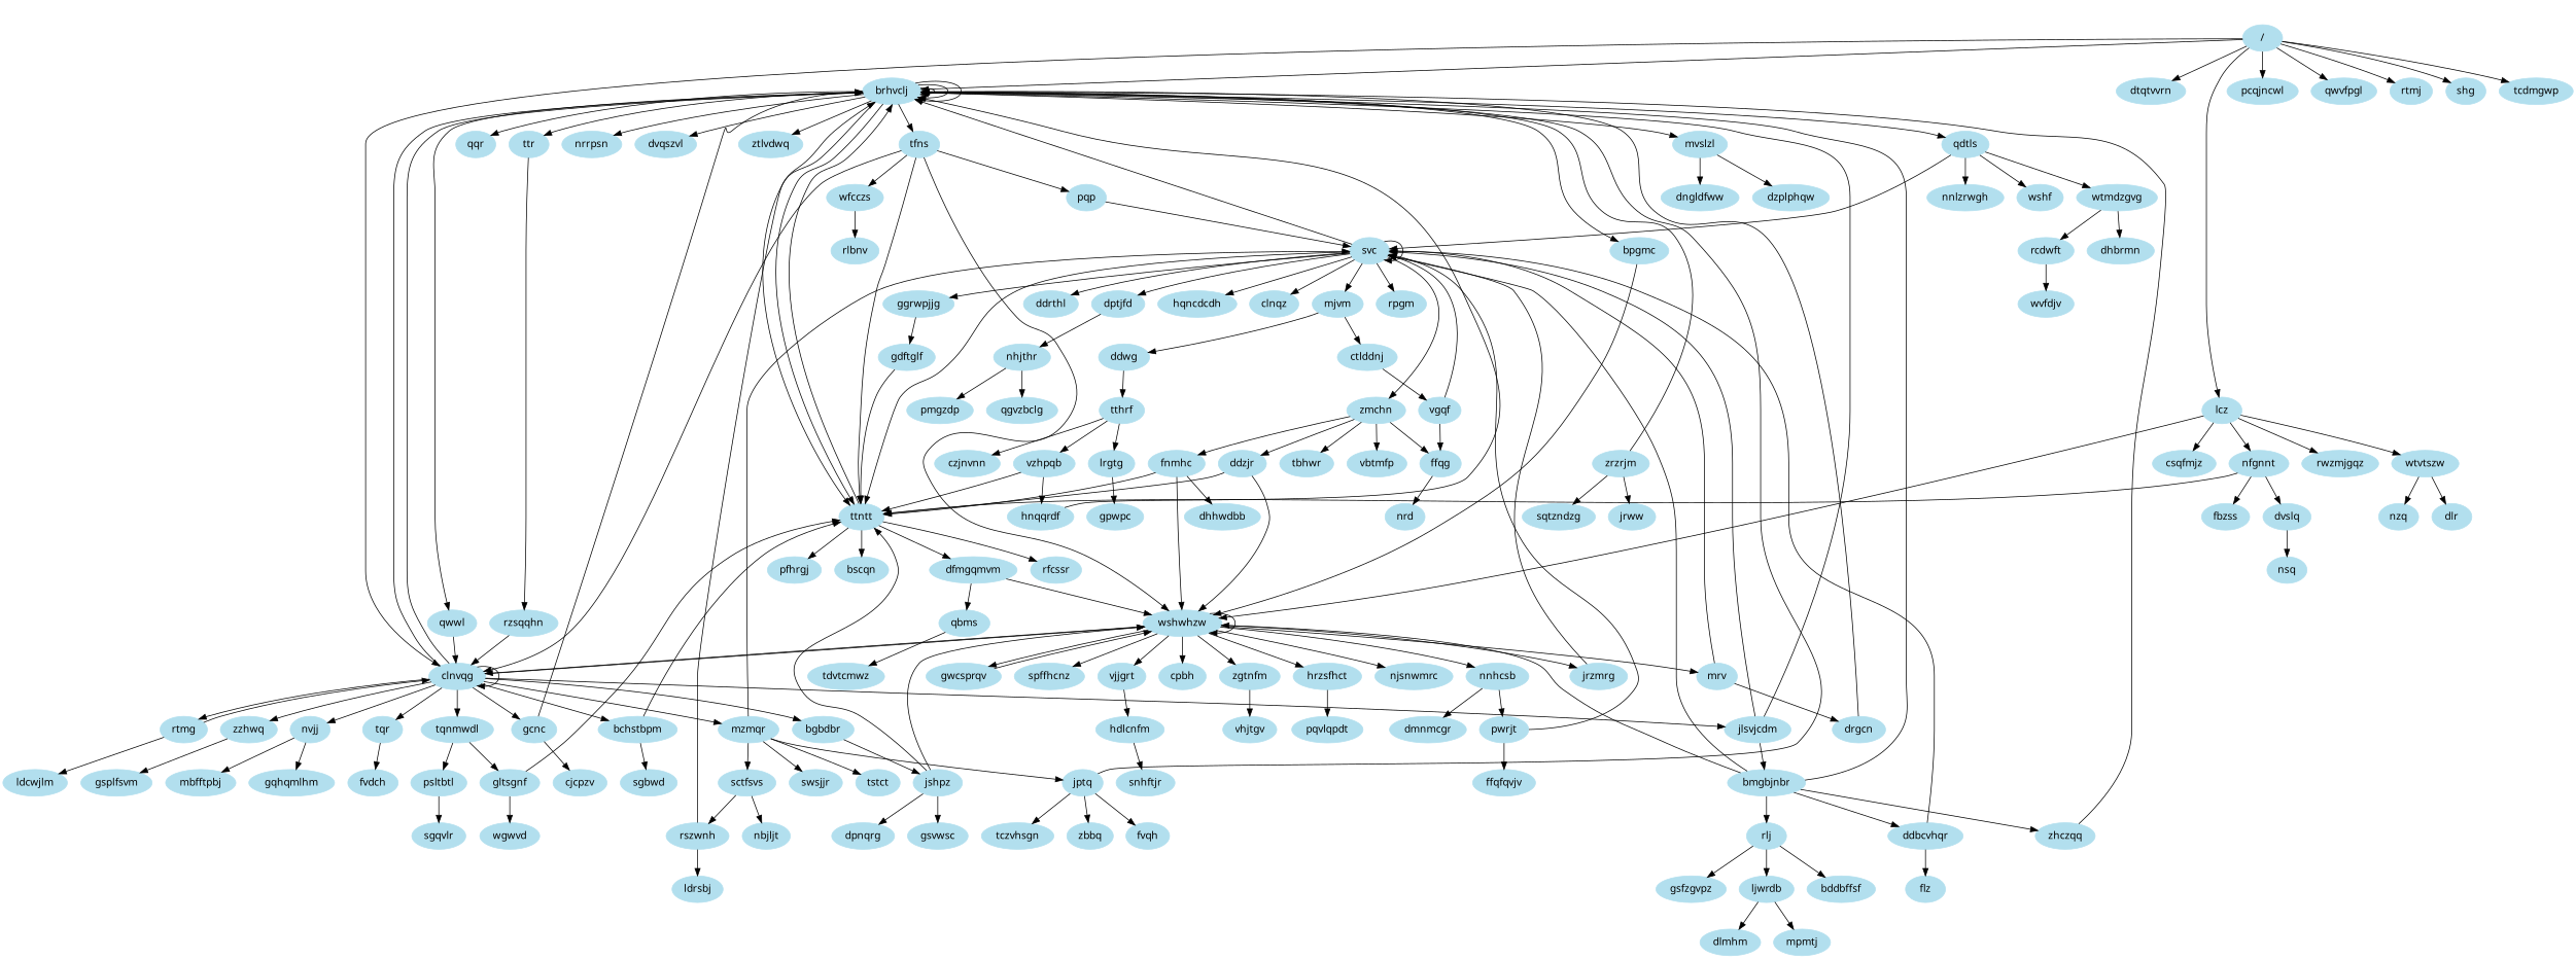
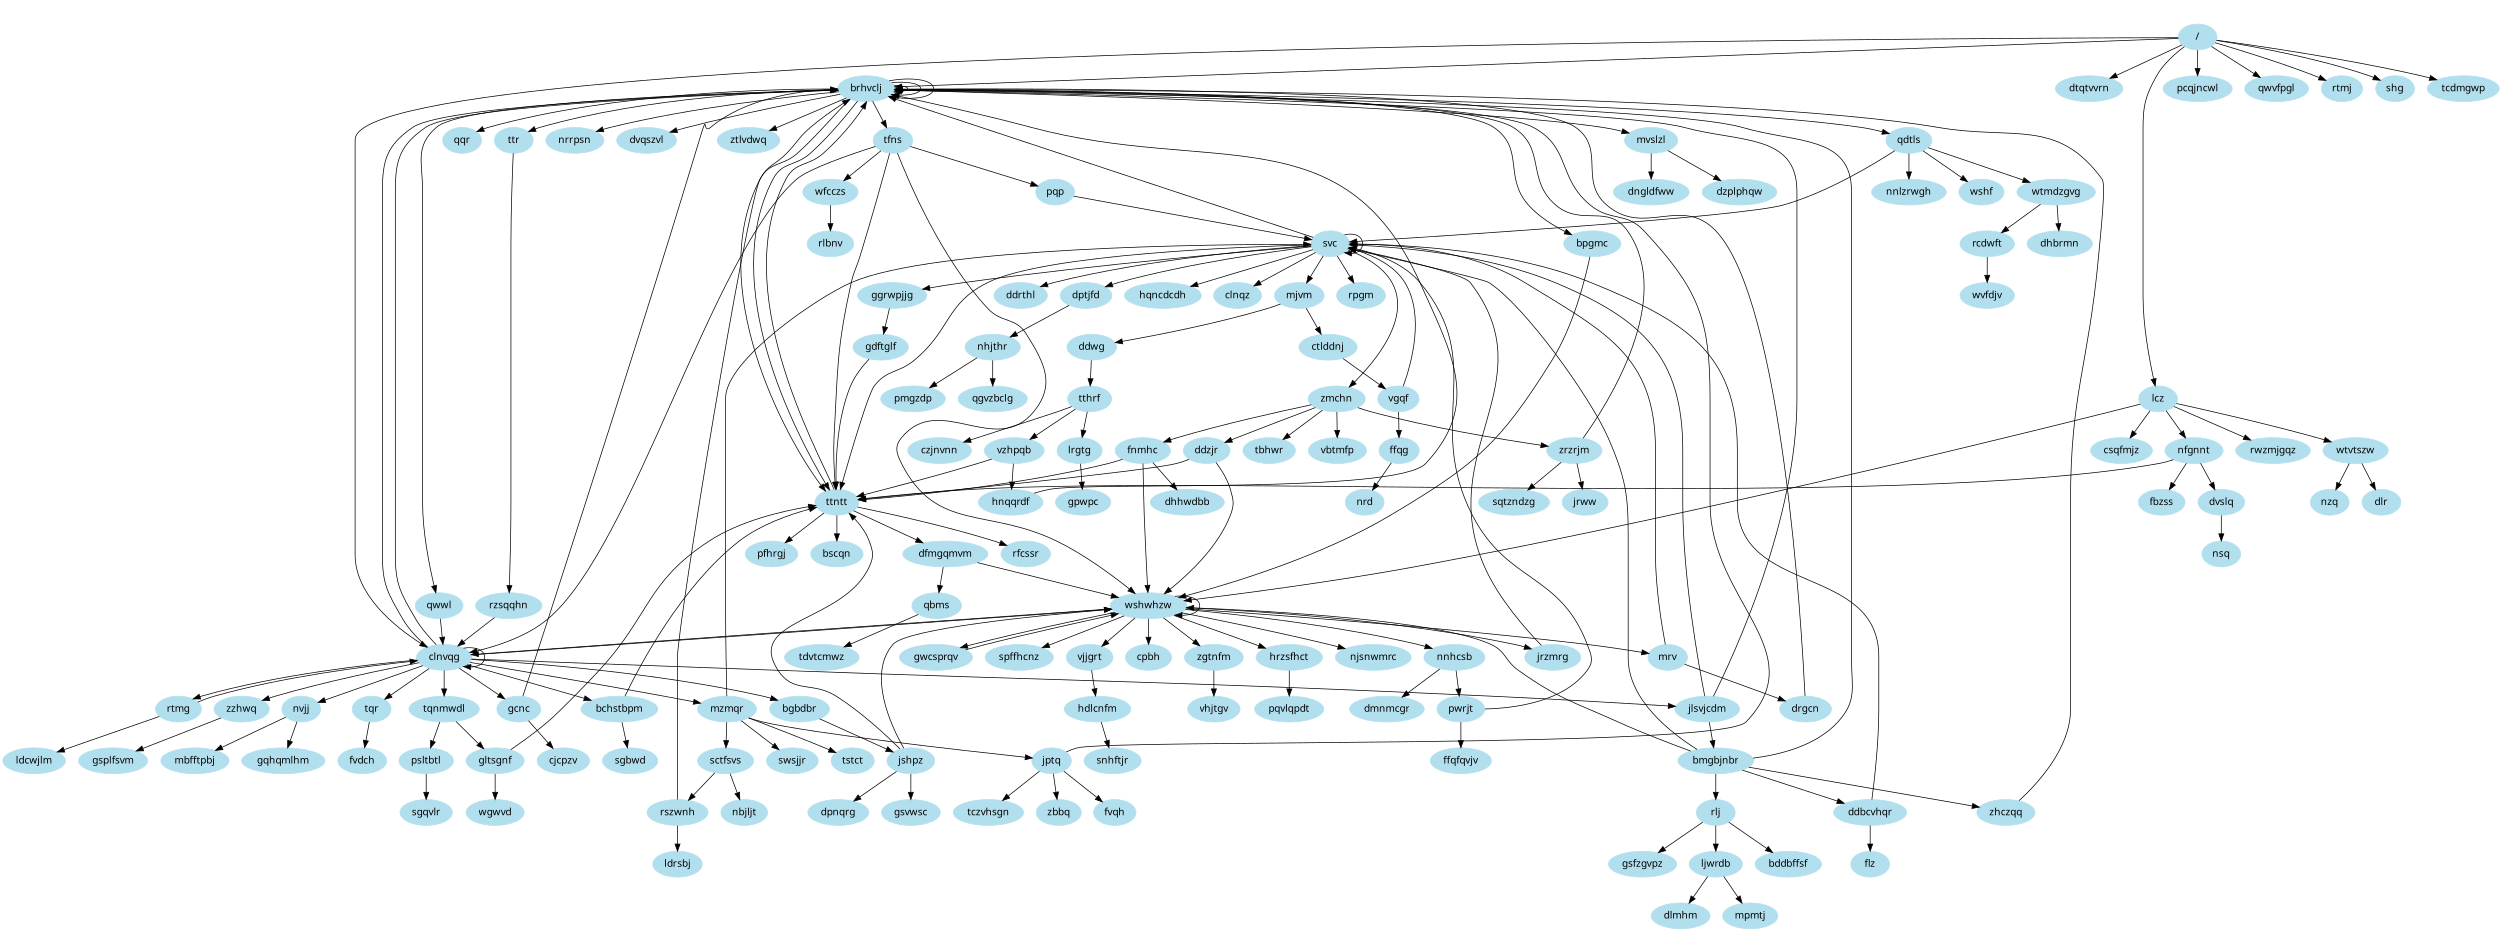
  digraph {
    fontname="Noto Sans"
    node [color=lightblue2 fontname="Noto Sans" style=filled]
    edge [fontname="Noto Sans"]
    "/"
    brhvclj
    clnvqg
    dtqtvvrn
    lcz
    pcqjncwl
    qwvfpgl
    rtmj
    shg
    tcdmgwp
    mvslzl
    qdtls
    tfns
    ttntt
    qqr
    qwwl
    bpgmc
    nrrpsn
    dvqszvl
    ttr
    ztlvdwq
    wshwhzw
    bchstbpm
    bgbdbr
    gcnc
    zzhwq
    jlsvjcdm
    nvjj
    tqr
    mzmqr
    rtmg
    tqnmwdl
    csqfmjz
    nfgnnt
    rwzmjgqz
    wtvtszw
    dngldfww
    dzplphqw
    nnlzrwgh
    svc
    wshf
    wtmdzgvg
    pqp
    wfcczs
    dfmgqmvm
    rfcssr
    pfhrgj
    bscqn
    rzsqqhn
    ddrthl
    dptjfd
    hqncdcdh
    clnqz
    ggrwpjjg
    mjvm
    zmchn
    rpgm
    dhbrmn
    rcdwft
    nhjthr
    gdftglf
    ctlddnj
    ddwg
    ddzjr
    fnmhc
    tbhwr
    vbtmfp
    zrzrjm
    wvfdjv
    cpbh
    mrv
    zgtnfm
    hrzsfhct
    vjjgrt
    njsnwmrc
    nnhcsb
    gwcsprqv
    spffhcnz
    jrzmrg
    rlbnv
    sgbwd
    jshpz
    cjcpzv
    gsplfsvm
    bmgbjnbr
    gqhqmlhm
    mbfftpbj
    fvdch
    jptq
    sctfsvs
    swsjjr
    tstct
    ldcwjlm
    gltsgnf
    psltbtl
    qbms
    tdvtcmwz
    drgcn
    vhjtgv
    pqvlqpdt
    hdlcnfm
    dmnmcgr
    pwrjt
    dpnqrg
    gsvwsc
    ddbcvhqr
    rlj
    zhczqq
    flz
    bddbffsf
    gsfzgvpz
    ljwrdb
    pmgzdp
    qgvzbclg
    dlmhm
    mpmtj
    snhftjr
    vgqf
    tthrf
    ffqg
    nrd
    czjnvnn
    lrgtg
    vzhpqb
    gpwpc
    hnqqrdf
    dhhwdbb
    jrww
    sqtzndzg
    ffqfqvjv
    fvqh
    tczvhsgn
    zbbq
    nbjljt
    rszwnh
    ldrsbj
    wgwvd
    sgqvlr
    dvslq
    fbzss
    dlr
    nzq
    nsq
    "/" -> brhvclj
    "/" -> clnvqg
    "/" -> dtqtvvrn
    "/" -> lcz
    "/" -> pcqjncwl
    "/" -> qwvfpgl
    "/" -> rtmj
    "/" -> shg
    "/" -> tcdmgwp
    brhvclj -> brhvclj
    brhvclj -> brhvclj
    brhvclj -> brhvclj
    brhvclj -> mvslzl
    brhvclj -> qdtls
    brhvclj -> tfns
    brhvclj -> ttntt
    brhvclj -> ttntt
    brhvclj -> qqr
    brhvclj -> qwwl
    brhvclj -> bpgmc
    brhvclj -> nrrpsn
    brhvclj -> dvqszvl
    brhvclj -> ttr
    brhvclj -> ztlvdwq
    clnvqg -> brhvclj
    clnvqg -> brhvclj
    clnvqg -> clnvqg
    clnvqg -> wshwhzw
    clnvqg -> bchstbpm
    clnvqg -> bgbdbr
    clnvqg -> gcnc
    clnvqg -> zzhwq
    clnvqg -> jlsvjcdm
    clnvqg -> nvjj
    clnvqg -> tqr
    clnvqg -> mzmqr
    clnvqg -> rtmg
    clnvqg -> tqnmwdl
    lcz -> wshwhzw
    lcz -> csqfmjz
    lcz -> nfgnnt
    lcz -> rwzmjgqz
    lcz -> wtvtszw
    mvslzl -> dngldfww
    mvslzl -> dzplphqw
    qdtls -> nnlzrwgh
    qdtls -> svc
    qdtls -> wshf
    qdtls -> wtmdzgvg
    tfns -> clnvqg
    tfns -> ttntt
    tfns -> wshwhzw
    tfns -> pqp
    tfns -> wfcczs
    ttntt -> brhvclj
    ttntt -> dfmgqmvm
    ttntt -> rfcssr
    ttntt -> pfhrgj
    ttntt -> bscqn
    qwwl -> clnvqg
    bpgmc -> wshwhzw
    ttr -> rzsqqhn
    wshwhzw -> clnvqg
    wshwhzw -> wshwhzw
    wshwhzw -> cpbh
    wshwhzw -> mrv
    wshwhzw -> zgtnfm
    wshwhzw -> hrzsfhct
    wshwhzw -> vjjgrt
    wshwhzw -> njsnwmrc
    wshwhzw -> nnhcsb
    wshwhzw -> gwcsprqv
    wshwhzw -> spffhcnz
    wshwhzw -> jrzmrg
    bchstbpm -> ttntt
    bchstbpm -> sgbwd
    bgbdbr -> jshpz
    gcnc -> brhvclj
    gcnc -> cjcpzv
    zzhwq -> gsplfsvm
    jlsvjcdm -> brhvclj
    jlsvjcdm -> svc
    jlsvjcdm -> bmgbjnbr
    nvjj -> gqhqmlhm
    nvjj -> mbfftpbj
    tqr -> fvdch
    mzmqr -> svc
    mzmqr -> jptq
    mzmqr -> sctfsvs
    mzmqr -> swsjjr
    mzmqr -> tstct
    rtmg -> clnvqg
    rtmg -> ldcwjlm
    tqnmwdl -> gltsgnf
    tqnmwdl -> psltbtl
    nfgnnt -> ttntt
    nfgnnt -> dvslq
    nfgnnt -> fbzss
    wtvtszw -> dlr
    wtvtszw -> nzq
    svc -> brhvclj
    svc -> ttntt
    svc -> svc
    svc -> ddrthl
    svc -> dptjfd
    svc -> hqncdcdh
    svc -> clnqz
    svc -> ggrwpjjg
    svc -> mjvm
    svc -> zmchn
    svc -> rpgm
    wtmdzgvg -> dhbrmn
    wtmdzgvg -> rcdwft
    pqp -> svc
    wfcczs -> rlbnv
    dfmgqmvm -> wshwhzw
    dfmgqmvm -> qbms
    rzsqqhn -> clnvqg
    dptjfd -> nhjthr
    ggrwpjjg -> gdftglf
    mjvm -> ctlddnj
    mjvm -> ddwg
    zmchn -> ddzjr
    zmchn -> fnmhc
    zmchn -> tbhwr
    zmchn -> vbtmfp
-   zmchn -> ffqg
+   zmchn -> zrzrjm
    rcdwft -> wvfdjv
    nhjthr -> pmgzdp
    nhjthr -> qgvzbclg
    gdftglf -> ttntt
    ctlddnj -> vgqf
    ddwg -> tthrf
    ddzjr -> ttntt
    ddzjr -> wshwhzw
    fnmhc -> ttntt
    fnmhc -> wshwhzw
    fnmhc -> dhhwdbb
    zrzrjm -> brhvclj
    zrzrjm -> jrww
    zrzrjm -> sqtzndzg
    mrv -> svc
    mrv -> drgcn
    zgtnfm -> vhjtgv
    hrzsfhct -> pqvlqpdt
    vjjgrt -> hdlcnfm
    nnhcsb -> dmnmcgr
    nnhcsb -> pwrjt
    gwcsprqv -> wshwhzw
    jrzmrg -> svc
    jshpz -> ttntt
    jshpz -> wshwhzw
    jshpz -> dpnqrg
    jshpz -> gsvwsc
    bmgbjnbr -> brhvclj
    bmgbjnbr -> wshwhzw
    bmgbjnbr -> svc
    bmgbjnbr -> ddbcvhqr
    bmgbjnbr -> rlj
    bmgbjnbr -> zhczqq
    jptq -> brhvclj
    jptq -> fvqh
    jptq -> tczvhsgn
    jptq -> zbbq
    sctfsvs -> nbjljt
    sctfsvs -> rszwnh
    gltsgnf -> ttntt
    gltsgnf -> wgwvd
    psltbtl -> sgqvlr
    qbms -> tdvtcmwz
    drgcn -> brhvclj
    hdlcnfm -> snhftjr
    pwrjt -> svc
    pwrjt -> ffqfqvjv
    ddbcvhqr -> svc
    ddbcvhqr -> flz
    rlj -> bddbffsf
    rlj -> gsfzgvpz
    rlj -> ljwrdb
    zhczqq -> brhvclj
    ljwrdb -> dlmhm
    ljwrdb -> mpmtj
    vgqf -> svc
    vgqf -> ffqg
    tthrf -> czjnvnn
    tthrf -> lrgtg
    tthrf -> vzhpqb
    ffqg -> nrd
    lrgtg -> gpwpc
    vzhpqb -> ttntt
    vzhpqb -> hnqqrdf
    hnqqrdf -> brhvclj
    rszwnh -> brhvclj
    rszwnh -> ldrsbj
    dvslq -> nsq
  }
